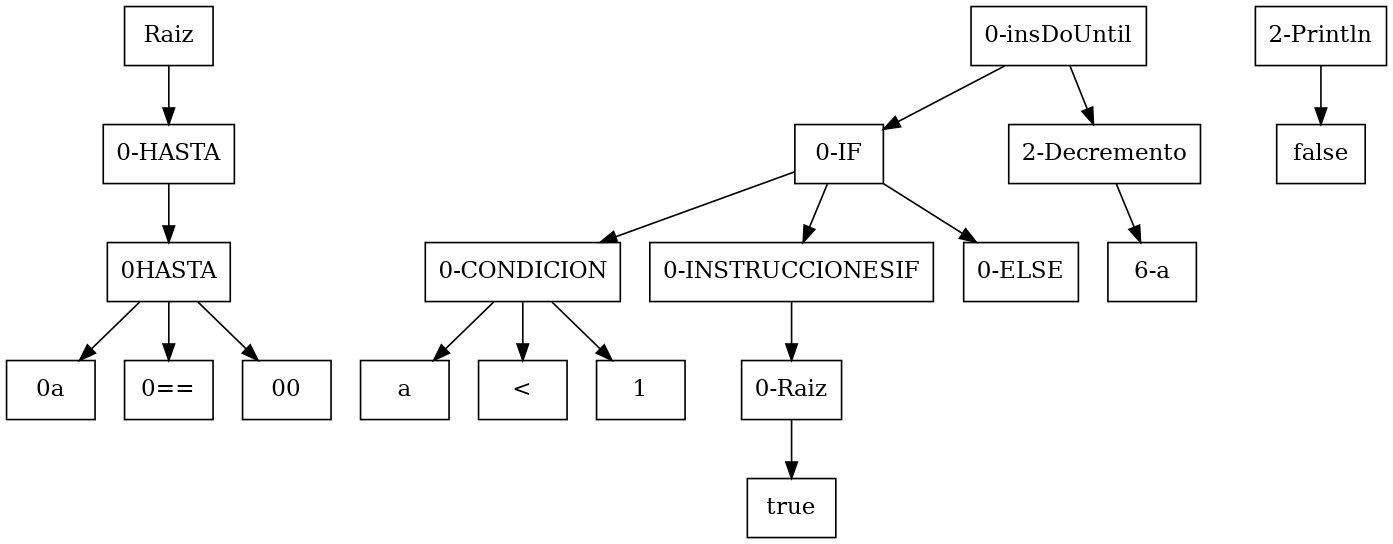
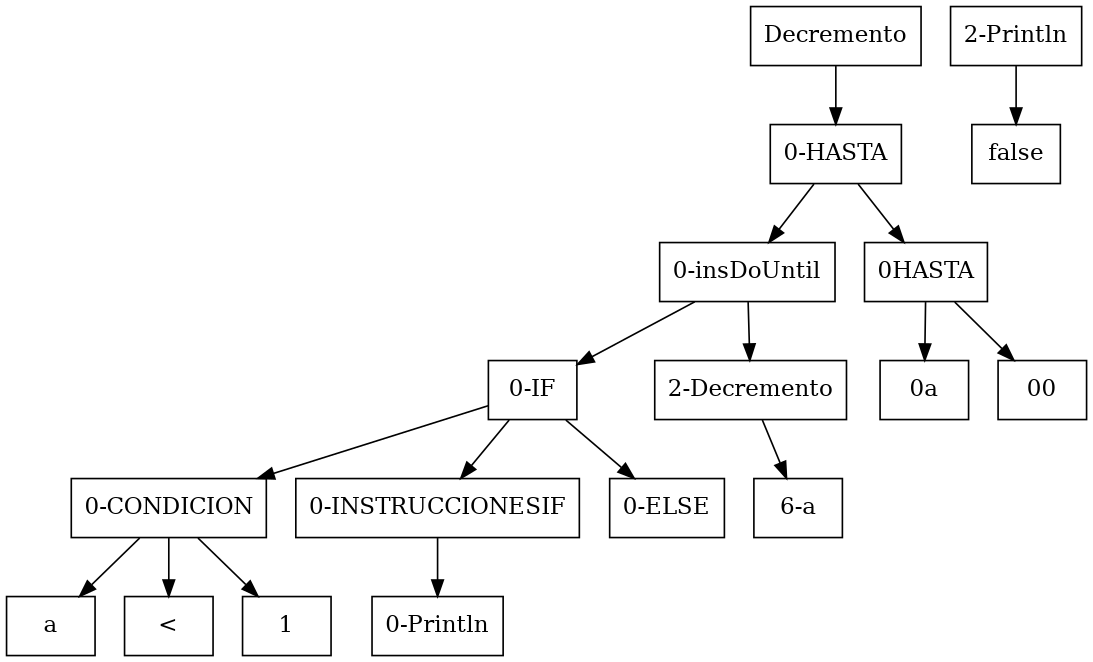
  digraph {
    node [shape=box]
-   n1 [label=Raiz]
+   n1 [label=Decremento]
    n2 [label="0-HASTA"]
    n3 [label="0-insDoUntil"]
    n4 [label="0HASTA"]
    n5 [label="0-IF"]
    n6 [label="2-Decremento"]
    n7 [label="0a"]
-   n8 [label="0=="]
    n9 [label=00]
    n10 [label="0-CONDICION"]
    n11 [label="0-INSTRUCCIONESIF"]
    n12 [label="0-ELSE"]
    n13 [label="6-a"]
    n14 [label=a]
    n15 [label="<"]
    n16 [label=1]
-   n17 [label="0-Raiz"]
-   n18 [label=true]
+   n17 [label="0-Println"]
    n19 [label="2-Println"]
    n20 [label=false]
    n1 -> n2
+   n2 -> n3
    n2 -> n4
    n3 -> n5
    n3 -> n6
    n4 -> n7
-   n4 -> n8
    n4 -> n9
    n5 -> n10
    n5 -> n11
    n5 -> n12
    n6 -> n13
    n10 -> n14
    n10 -> n15
    n10 -> n16
    n11 -> n17
-   n17 -> n18
    n19 -> n20
  }
